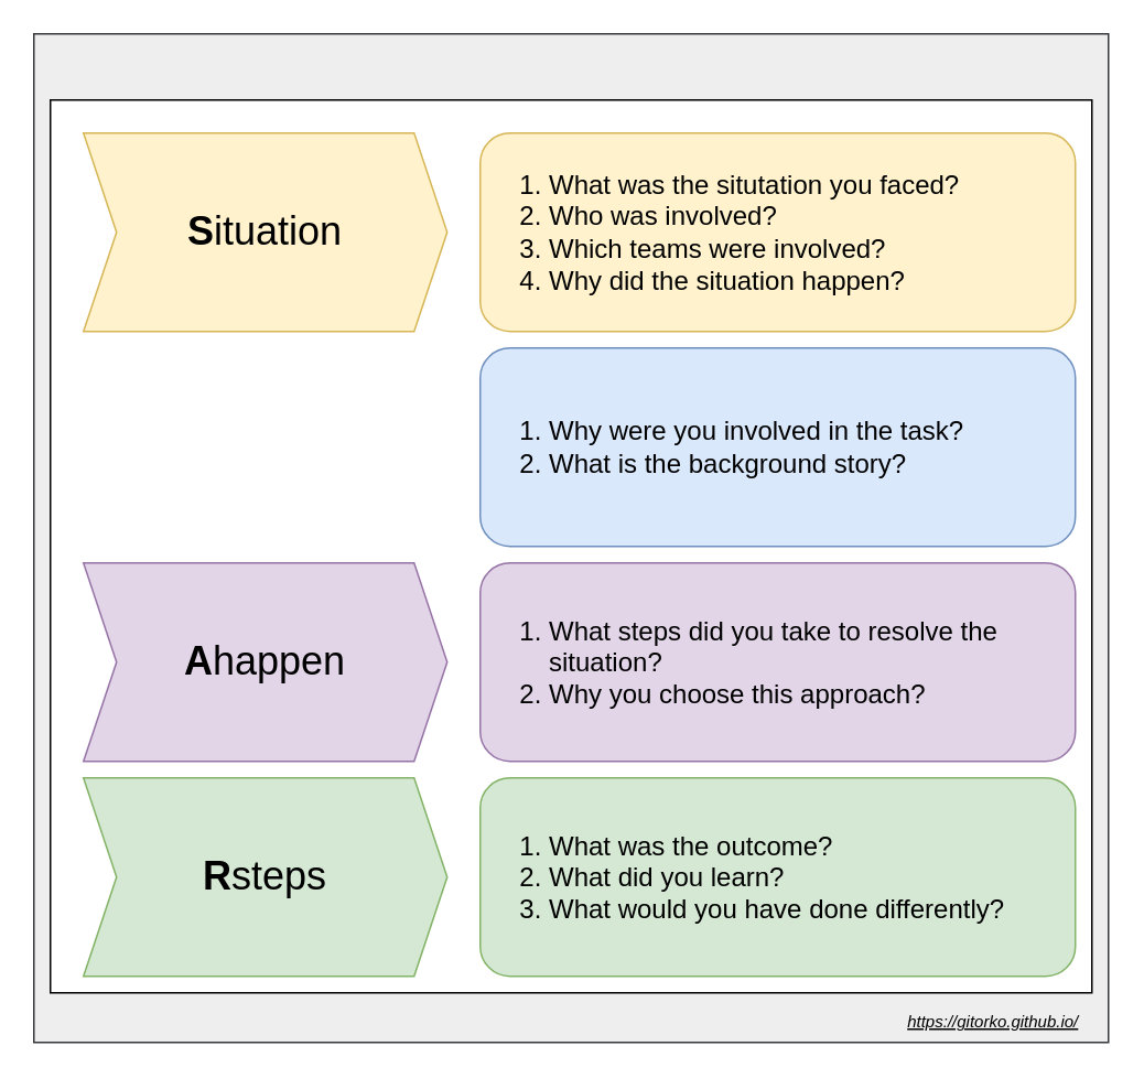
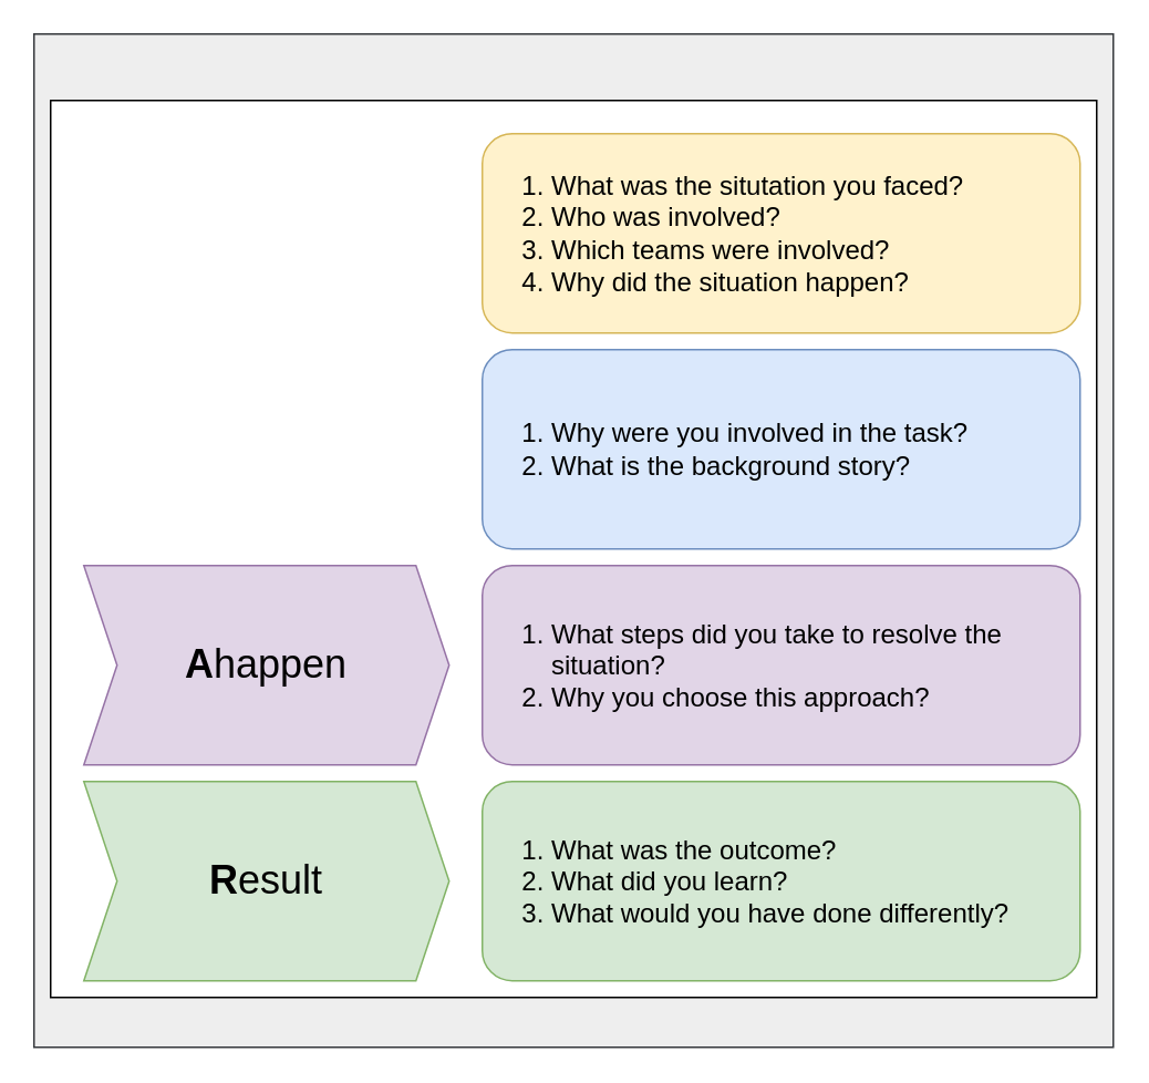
  <mxCell id="0" />
  <mxCell id="1" parent="0" />
  <mxCell id="2" value="" style="rounded=0;whiteSpace=wrap;html=1;fontSize=16;fillColor=#eeeeee;strokeColor=#36393d;" vertex="1" parent="1"><mxGeometry x="20" y="20" width="650" height="610" as="geometry" /></mxCell>
  <mxCell id="3" value="" style="rounded=0;whiteSpace=wrap;html=1;fontSize=16;" vertex="1" parent="1"><mxGeometry x="30" y="60" width="630" height="540" as="geometry" /></mxCell>
- <mxCell id="4" value="&lt;font style=&quot;font-size: 24px&quot;&gt;&lt;b&gt;S&lt;/b&gt;ituation&lt;/font&gt;" style="shape=step;perimeter=stepPerimeter;whiteSpace=wrap;html=1;fixedSize=1;fillColor=#fff2cc;strokeColor=#d6b656;align=center;" vertex="1" parent="1"><mxGeometry x="50" y="80" width="220" height="120" as="geometry" /></mxCell>
  <mxCell id="5" value="&lt;ol style=&quot;white-space: normal&quot;&gt;&lt;li&gt;What was the situtation you faced?&lt;/li&gt;&lt;li&gt;Who was involved?&lt;/li&gt;&lt;li&gt;Which teams were involved?&lt;/li&gt;&lt;li&gt;Why did the situation happen?&lt;/li&gt;&lt;/ol&gt;" style="rounded=1;whiteSpace=wrap;html=1;fontSize=16;align=left;fillColor=#fff2cc;strokeColor=#d6b656;" vertex="1" parent="1"><mxGeometry x="290" y="80" width="360" height="120" as="geometry" /></mxCell>
  <mxCell id="6" value="&lt;ol style=&quot;white-space: normal&quot;&gt;&lt;li&gt;Why were you involved in the task?&lt;/li&gt;&lt;li&gt;What is the background story?&lt;/li&gt;&lt;/ol&gt;" style="rounded=1;whiteSpace=wrap;html=1;fontSize=16;align=left;fillColor=#dae8fc;strokeColor=#6c8ebf;" vertex="1" parent="1"><mxGeometry x="290" y="210" width="360" height="120" as="geometry" /></mxCell>
  <mxCell id="7" value="&lt;span style=&quot;font-size: 24px&quot;&gt;&lt;b&gt;A&lt;/b&gt;happen&lt;/span&gt;" style="shape=step;perimeter=stepPerimeter;whiteSpace=wrap;html=1;fixedSize=1;fillColor=#e1d5e7;strokeColor=#9673a6;align=center;" vertex="1" parent="1"><mxGeometry x="50" y="340" width="220" height="120" as="geometry" /></mxCell>
  <mxCell id="8" value="&lt;ol style=&quot;white-space: normal&quot;&gt;&lt;li&gt;What steps did you take to resolve the situation?&lt;/li&gt;&lt;li&gt;Why you choose this approach?&lt;/li&gt;&lt;/ol&gt;" style="rounded=1;whiteSpace=wrap;html=1;fontSize=16;align=left;fillColor=#e1d5e7;strokeColor=#9673a6;" vertex="1" parent="1"><mxGeometry x="290" y="340" width="360" height="120" as="geometry" /></mxCell>
- <mxCell id="9" value="&lt;span style=&quot;font-size: 24px&quot;&gt;&lt;b&gt;R&lt;/b&gt;steps&lt;/span&gt;" style="shape=step;perimeter=stepPerimeter;whiteSpace=wrap;html=1;fixedSize=1;fillColor=#d5e8d4;strokeColor=#82b366;align=center;" vertex="1" parent="1"><mxGeometry x="50" y="470" width="220" height="120" as="geometry" /></mxCell>
+ <mxCell id="9" value="&lt;span style=&quot;font-size: 24px&quot;&gt;&lt;b&gt;R&lt;/b&gt;esult&lt;/span&gt;" style="shape=step;perimeter=stepPerimeter;whiteSpace=wrap;html=1;fixedSize=1;fillColor=#d5e8d4;strokeColor=#82b366;align=center;" vertex="1" parent="1"><mxGeometry x="50" y="470" width="220" height="120" as="geometry" /></mxCell>
  <mxCell id="10" value="&lt;ol style=&quot;white-space: normal&quot;&gt;&lt;li&gt;What was the outcome?&lt;/li&gt;&lt;li&gt;What did you learn?&lt;/li&gt;&lt;li&gt;What would you have done differently?&lt;/li&gt;&lt;/ol&gt;" style="rounded=1;whiteSpace=wrap;html=1;fontSize=16;align=left;fillColor=#d5e8d4;strokeColor=#82b366;" vertex="1" parent="1"><mxGeometry x="290" y="470" width="360" height="120" as="geometry" /></mxCell>
- <mxCell id="11" value="&lt;font style=&quot;font-size: 10px&quot;&gt;&lt;i&gt;&lt;u&gt;https://gitorko.github.io/&lt;/u&gt;&lt;/i&gt;&lt;/font&gt;" style="text;html=1;align=center;verticalAlign=middle;resizable=0;points=[];autosize=1;fontSize=16;" vertex="1" parent="1"><mxGeometry x="540" y="600" width="120" height="30" as="geometry" /></mxCell>
